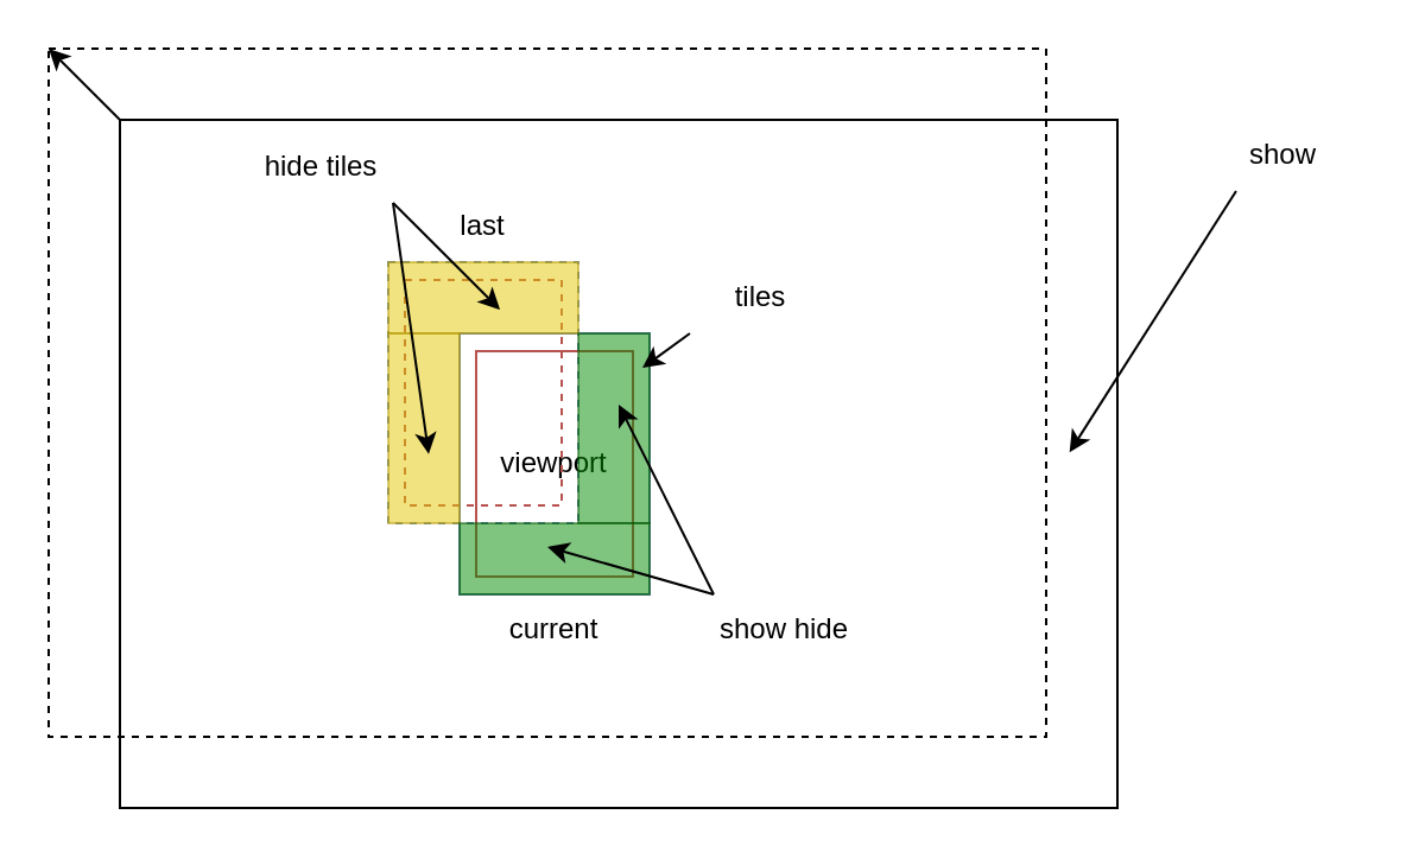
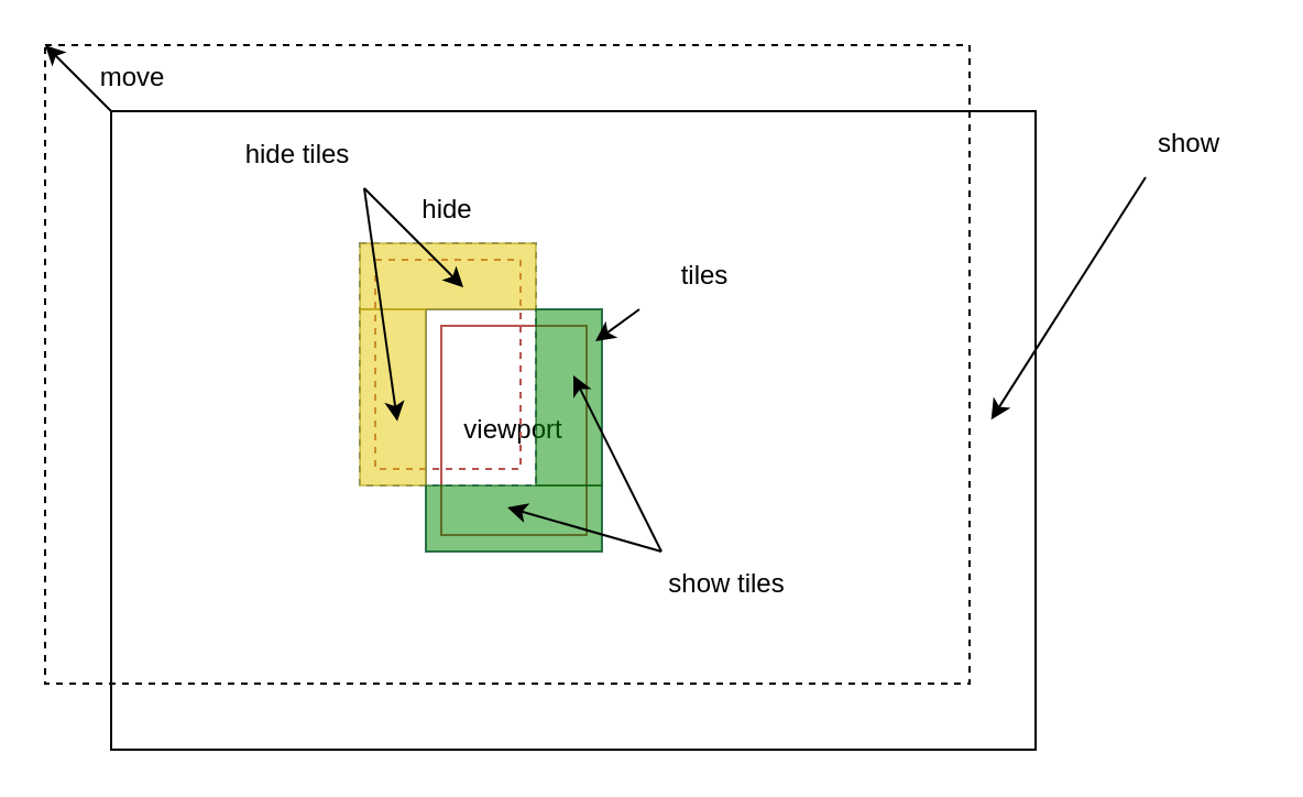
  <mxCell id="0" />
  <mxCell id="1" parent="0" />
  <mxCell id="2" value="" style="rounded=0;whiteSpace=wrap;html=1;fillColor=default;shadow=0;sketch=0;fillOpacity=0;dashed=1;" vertex="1" parent="1"><mxGeometry x="20" y="20" width="420" height="290" as="geometry" /></mxCell>
  <mxCell id="3" value="" style="rounded=0;whiteSpace=wrap;html=1;fillColor=default;shadow=0;sketch=0;fillOpacity=0;" vertex="1" parent="1"><mxGeometry x="50" y="50" width="420" height="290" as="geometry" /></mxCell>
  <mxCell id="4" value="" style="rounded=0;whiteSpace=wrap;html=1;fillColor=#dae8fc;shadow=0;sketch=0;fillOpacity=0;strokeColor=#6c8ebf;dashed=1;" vertex="1" parent="1"><mxGeometry x="163" y="110" width="80" height="110" as="geometry" /></mxCell>
  <mxCell id="5" value="" style="rounded=0;whiteSpace=wrap;html=1;fillColor=#dae8fc;shadow=0;sketch=0;fillOpacity=0;strokeColor=#6c8ebf;" vertex="1" parent="1"><mxGeometry x="193" y="140" width="80" height="110" as="geometry" /></mxCell>
  <mxCell id="6" style="edgeStyle=none;rounded=0;orthogonalLoop=1;jettySize=auto;html=1;exitX=0;exitY=0;exitDx=0;exitDy=0;entryX=0;entryY=0;entryDx=0;entryDy=0;" edge="1" parent="1" source="3" target="2"><mxGeometry relative="1" as="geometry" /></mxCell>
  <mxCell id="7" value="viewport" style="rounded=0;whiteSpace=wrap;html=1;fillColor=#f8cecc;shadow=0;sketch=0;fillOpacity=0;strokeColor=#b85450;" vertex="1" parent="1"><mxGeometry x="200" y="147.5" width="66" height="95" as="geometry" /></mxCell>
  <mxCell id="8" value="show" style="text;html=1;strokeColor=none;fillColor=none;align=center;verticalAlign=middle;whiteSpace=wrap;rounded=0;shadow=0;dashed=1;sketch=0;" vertex="1" parent="1"><mxGeometry x="510" y="50" width="60" height="30" as="geometry" /></mxCell>
  <mxCell id="9" value="tiles" style="text;html=1;strokeColor=none;fillColor=none;align=center;verticalAlign=middle;whiteSpace=wrap;rounded=0;shadow=0;dashed=1;sketch=0;" vertex="1" parent="1"><mxGeometry x="290" y="110" width="60" height="30" as="geometry" /></mxCell>
  <mxCell id="10" value="" style="rounded=0;whiteSpace=wrap;html=1;fillColor=#f8cecc;shadow=0;sketch=0;fillOpacity=0;strokeColor=#b85450;dashed=1;" vertex="1" parent="1"><mxGeometry x="170" y="117.5" width="66" height="95" as="geometry" /></mxCell>
  <mxCell id="11" style="edgeStyle=none;rounded=0;orthogonalLoop=1;jettySize=auto;html=1;exitX=0;exitY=0;exitDx=0;exitDy=0;" edge="1" parent="1" source="2" target="2"><mxGeometry relative="1" as="geometry" /></mxCell>
  <mxCell id="12" value="" style="rounded=0;whiteSpace=wrap;html=1;shadow=0;sketch=0;fillColor=#e3c800;fontColor=#000000;strokeColor=#B09500;opacity=50;" vertex="1" parent="1"><mxGeometry x="163" y="110" width="80" height="30" as="geometry" /></mxCell>
  <mxCell id="13" value="" style="rounded=0;whiteSpace=wrap;html=1;shadow=0;sketch=0;fillColor=#e3c800;fontColor=#000000;strokeColor=#B09500;opacity=50;" vertex="1" parent="1"><mxGeometry x="163" y="140" width="30" height="80" as="geometry" /></mxCell>
  <mxCell id="14" value="" style="rounded=0;whiteSpace=wrap;html=1;shadow=0;sketch=0;fillColor=#008a00;fontColor=#ffffff;strokeColor=#005700;opacity=50;" vertex="1" parent="1"><mxGeometry x="243" y="140" width="30" height="80" as="geometry" /></mxCell>
  <mxCell id="15" value="" style="rounded=0;whiteSpace=wrap;html=1;shadow=0;sketch=0;fillColor=#008a00;fontColor=#ffffff;strokeColor=#005700;opacity=50;" vertex="1" parent="1"><mxGeometry x="193" y="220" width="80" height="30" as="geometry" /></mxCell>
  <mxCell id="16" value="" style="endArrow=classic;html=1;rounded=0;exitX=0;exitY=1;exitDx=0;exitDy=0;entryX=0.9;entryY=0.182;entryDx=0;entryDy=0;entryPerimeter=0;" edge="1" parent="1" source="9" target="14"><mxGeometry width="50" height="50" relative="1" as="geometry"><mxPoint x="266" y="105" as="sourcePoint" /><mxPoint x="226" y="145" as="targetPoint" /></mxGeometry></mxCell>
  <mxCell id="17" value="" style="endArrow=classic;html=1;rounded=0;ignoreEdge=0;entryX=0.952;entryY=0.483;entryDx=0;entryDy=0;entryPerimeter=0;" edge="1" parent="1" target="3"><mxGeometry width="50" height="50" relative="1" as="geometry"><mxPoint x="520" y="80" as="sourcePoint" /><mxPoint x="530" y="230" as="targetPoint" /></mxGeometry></mxCell>
  <mxCell id="18" style="edgeStyle=none;rounded=0;orthogonalLoop=1;jettySize=auto;html=1;exitX=1;exitY=1;exitDx=0;exitDy=0;entryX=0.567;entryY=0.636;entryDx=0;entryDy=0;entryPerimeter=0;" edge="1" parent="1" source="20" target="13"><mxGeometry relative="1" as="geometry" /></mxCell>
  <mxCell id="19" style="edgeStyle=none;rounded=0;orthogonalLoop=1;jettySize=auto;html=1;exitX=1;exitY=1;exitDx=0;exitDy=0;entryX=0.588;entryY=0.667;entryDx=0;entryDy=0;entryPerimeter=0;" edge="1" parent="1" source="20" target="12"><mxGeometry relative="1" as="geometry" /></mxCell>
  <mxCell id="20" value="hide tiles" style="text;html=1;strokeColor=none;fillColor=none;align=center;verticalAlign=middle;whiteSpace=wrap;rounded=0;shadow=0;sketch=0;opacity=50;" vertex="1" parent="1"><mxGeometry x="105" y="55" width="60" height="30" as="geometry" /></mxCell>
  <mxCell id="21" style="edgeStyle=none;rounded=0;orthogonalLoop=1;jettySize=auto;html=1;exitX=0;exitY=0;exitDx=0;exitDy=0;entryX=0.567;entryY=0.375;entryDx=0;entryDy=0;entryPerimeter=0;" edge="1" parent="1" source="23" target="14"><mxGeometry relative="1" as="geometry" /></mxCell>
  <mxCell id="22" style="edgeStyle=none;rounded=0;orthogonalLoop=1;jettySize=auto;html=1;exitX=0;exitY=0;exitDx=0;exitDy=0;entryX=0.463;entryY=0.333;entryDx=0;entryDy=0;entryPerimeter=0;" edge="1" parent="1" source="23" target="15"><mxGeometry relative="1" as="geometry" /></mxCell>
- <mxCell id="23" value="show hide" style="text;html=1;strokeColor=none;fillColor=none;align=center;verticalAlign=middle;whiteSpace=wrap;rounded=0;shadow=0;sketch=0;opacity=50;" vertex="1" parent="1"><mxGeometry x="300" y="250" width="60" height="30" as="geometry" /></mxCell>
- <mxCell id="25" value="last" style="text;html=1;strokeColor=none;fillColor=none;align=center;verticalAlign=middle;whiteSpace=wrap;rounded=0;shadow=0;sketch=0;opacity=50;" vertex="1" parent="1"><mxGeometry x="173" y="80" width="60" height="30" as="geometry" /></mxCell>
- <mxCell id="26" value="current" style="text;html=1;strokeColor=none;fillColor=none;align=center;verticalAlign=middle;whiteSpace=wrap;rounded=0;shadow=0;sketch=0;opacity=50;" vertex="1" parent="1"><mxGeometry x="203" y="250" width="60" height="30" as="geometry" /></mxCell>
+ <mxCell id="23" value="show tiles" style="text;html=1;strokeColor=none;fillColor=none;align=center;verticalAlign=middle;whiteSpace=wrap;rounded=0;shadow=0;sketch=0;opacity=50;" vertex="1" parent="1"><mxGeometry x="300" y="250" width="60" height="30" as="geometry" /></mxCell>
+ <mxCell id="24" value="move" style="text;html=1;strokeColor=none;fillColor=none;align=center;verticalAlign=middle;whiteSpace=wrap;rounded=0;shadow=0;sketch=0;opacity=50;" vertex="1" parent="1"><mxGeometry x="30" y="20" width="60" height="30" as="geometry" /></mxCell>
+ <mxCell id="25" value="hide" style="text;html=1;strokeColor=none;fillColor=none;align=center;verticalAlign=middle;whiteSpace=wrap;rounded=0;shadow=0;sketch=0;opacity=50;" vertex="1" parent="1"><mxGeometry x="173" y="80" width="60" height="30" as="geometry" /></mxCell>
